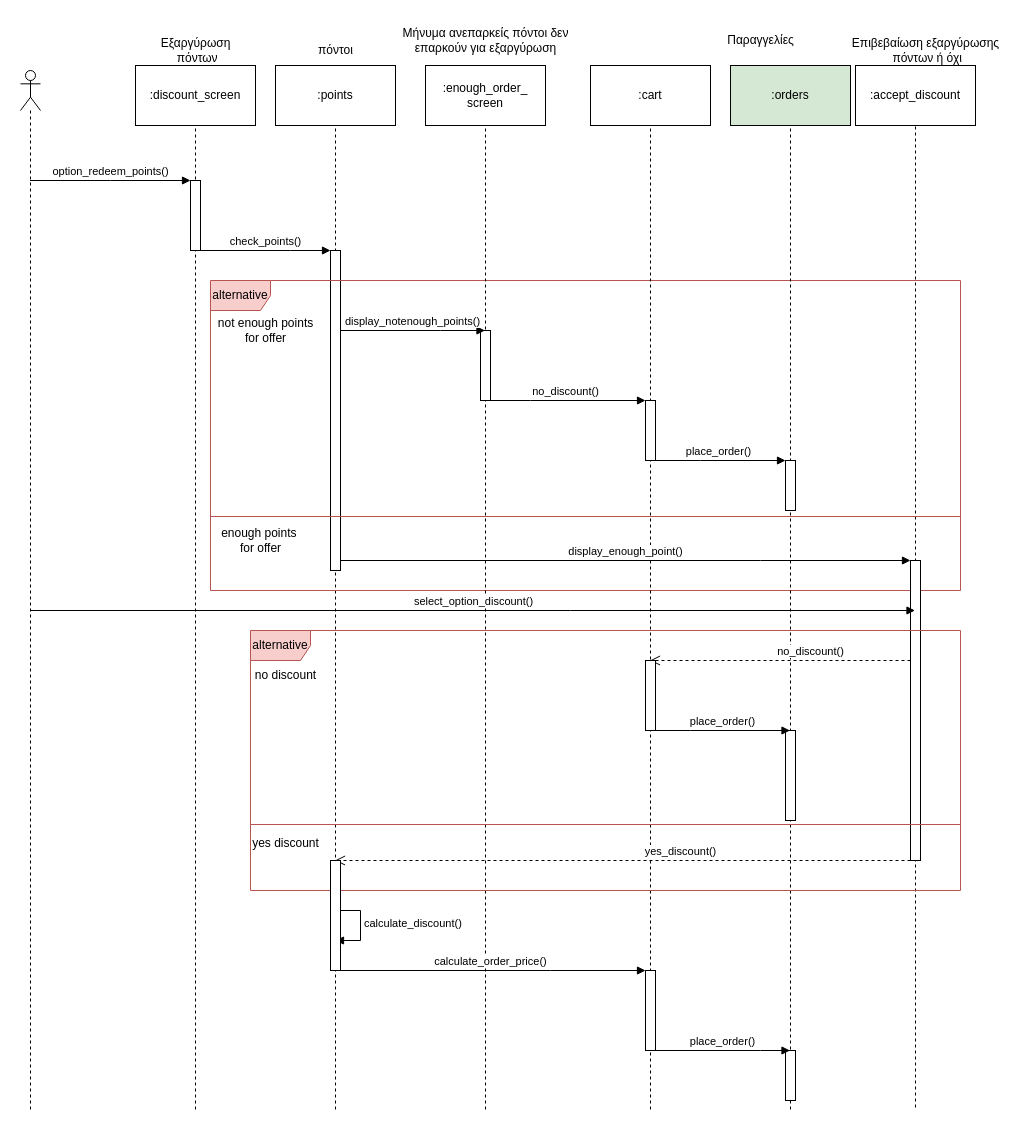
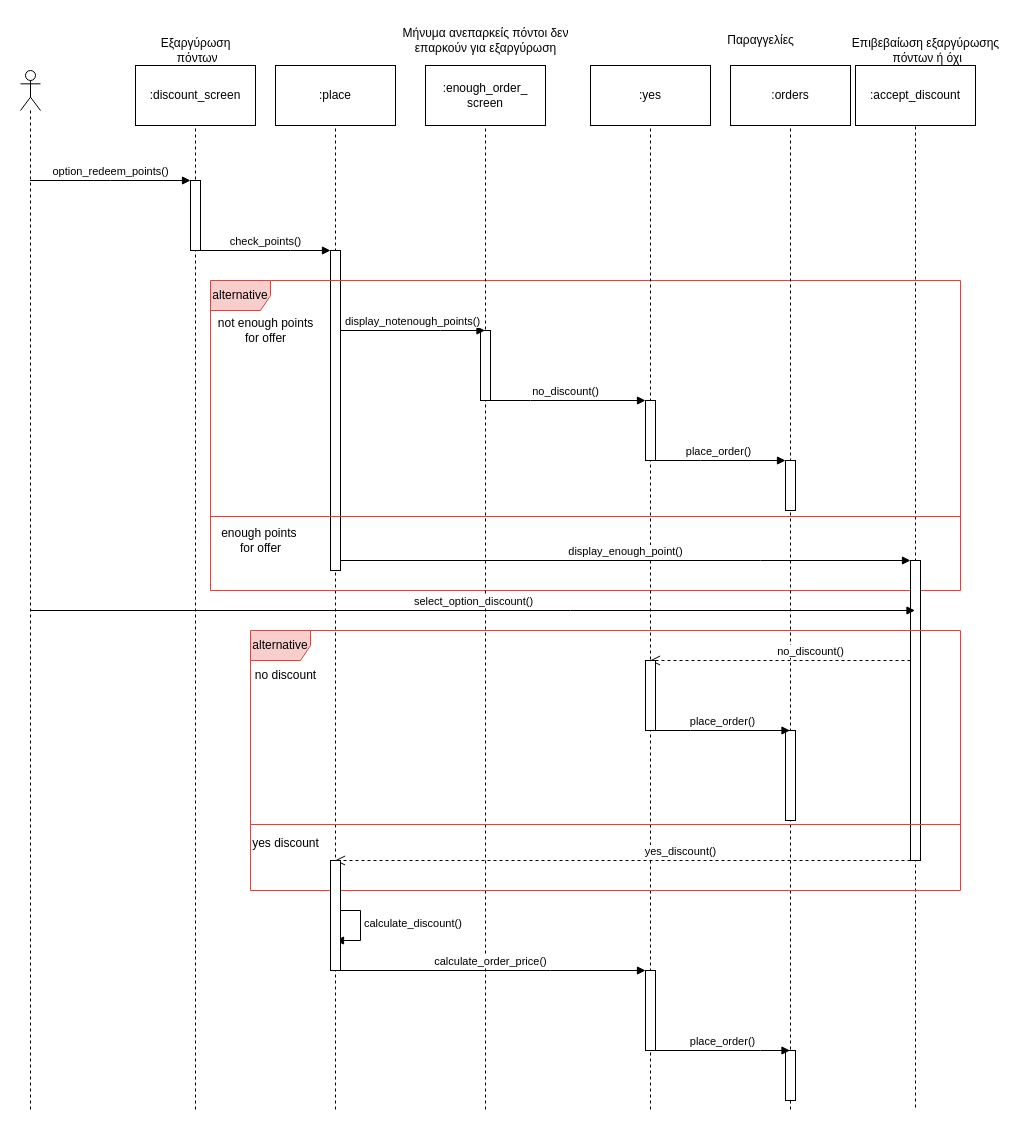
  <mxCell id="0" />
  <mxCell id="1" parent="0" />
  <mxCell id="2" value="" style="shape=umlLifeline;perimeter=lifelinePerimeter;whiteSpace=wrap;html=1;container=1;dropTarget=0;collapsible=0;recursiveResize=0;outlineConnect=0;portConstraint=eastwest;newEdgeStyle={&quot;edgeStyle&quot;:&quot;elbowEdgeStyle&quot;,&quot;elbow&quot;:&quot;vertical&quot;,&quot;curved&quot;:0,&quot;rounded&quot;:0};participant=umlActor;" parent="1" vertex="1"><mxGeometry x="20" y="70" width="20" height="1040" as="geometry" /></mxCell>
  <mxCell id="3" value="" style="shape=umlLifeline;perimeter=lifelinePerimeter;whiteSpace=wrap;html=1;container=1;dropTarget=0;collapsible=0;recursiveResize=0;outlineConnect=0;portConstraint=eastwest;newEdgeStyle={&quot;edgeStyle&quot;:&quot;elbowEdgeStyle&quot;,&quot;elbow&quot;:&quot;vertical&quot;,&quot;curved&quot;:0,&quot;rounded&quot;:0};participant=umlBoundary;" parent="1" vertex="1"><mxGeometry x="170" y="70" width="50" height="1040" as="geometry" /></mxCell>
  <mxCell id="4" value="" style="html=1;points=[];perimeter=orthogonalPerimeter;outlineConnect=0;targetShapes=umlLifeline;portConstraint=eastwest;newEdgeStyle={&quot;edgeStyle&quot;:&quot;elbowEdgeStyle&quot;,&quot;elbow&quot;:&quot;vertical&quot;,&quot;curved&quot;:0,&quot;rounded&quot;:0};" parent="3" vertex="1"><mxGeometry x="20" y="110" width="10" height="70" as="geometry" /></mxCell>
  <mxCell id="5" value="Εξαργύρωση&lt;br&gt;&amp;nbsp;πόντων" style="text;html=1;align=center;verticalAlign=middle;resizable=0;points=[];autosize=1;strokeColor=none;fillColor=none;" parent="1" vertex="1"><mxGeometry x="150" width="90" height="40" as="geometry" y="30" /></mxCell>
  <mxCell id="6" value="" style="shape=umlLifeline;perimeter=lifelinePerimeter;whiteSpace=wrap;html=1;container=1;dropTarget=0;collapsible=0;recursiveResize=0;outlineConnect=0;portConstraint=eastwest;newEdgeStyle={&quot;edgeStyle&quot;:&quot;elbowEdgeStyle&quot;,&quot;elbow&quot;:&quot;vertical&quot;,&quot;curved&quot;:0,&quot;rounded&quot;:0};participant=umlEntity;" parent="1" vertex="1"><mxGeometry x="315" y="70" width="40" height="1040" as="geometry" /></mxCell>
  <mxCell id="7" value="" style="html=1;points=[];perimeter=orthogonalPerimeter;outlineConnect=0;targetShapes=umlLifeline;portConstraint=eastwest;newEdgeStyle={&quot;edgeStyle&quot;:&quot;elbowEdgeStyle&quot;,&quot;elbow&quot;:&quot;vertical&quot;,&quot;curved&quot;:0,&quot;rounded&quot;:0};" parent="6" vertex="1"><mxGeometry x="15" y="180" width="10" height="320" as="geometry" /></mxCell>
- <mxCell id="8" value="πόντοι" style="text;html=1;align=center;verticalAlign=middle;resizable=0;points=[];autosize=1;strokeColor=none;fillColor=none;" parent="1" vertex="1"><mxGeometry x="305" y="35" width="60" height="30" as="geometry" /></mxCell>
  <mxCell id="9" value="alternative" style="shape=umlFrame;whiteSpace=wrap;html=1;pointerEvents=0;fillColor=#f8cecc;strokeColor=#b85450;" parent="1" vertex="1"><mxGeometry x="210" y="280" width="750" height="310" as="geometry" /></mxCell>
  <mxCell id="10" value="not enough points&lt;br&gt;for offer" style="text;html=1;align=center;verticalAlign=middle;resizable=0;points=[];autosize=1;strokeColor=none;fillColor=none;" parent="1" vertex="1"><mxGeometry x="205" y="310" width="120" height="40" as="geometry" /></mxCell>
  <mxCell id="11" value="" style="shape=umlLifeline;perimeter=lifelinePerimeter;whiteSpace=wrap;html=1;container=1;dropTarget=0;collapsible=0;recursiveResize=0;outlineConnect=0;portConstraint=eastwest;newEdgeStyle={&quot;edgeStyle&quot;:&quot;elbowEdgeStyle&quot;,&quot;elbow&quot;:&quot;vertical&quot;,&quot;curved&quot;:0,&quot;rounded&quot;:0};participant=umlBoundary;" parent="1" vertex="1"><mxGeometry x="460" y="70" width="50" height="1040" as="geometry" /></mxCell>
  <mxCell id="12" value="" style="html=1;points=[];perimeter=orthogonalPerimeter;outlineConnect=0;targetShapes=umlLifeline;portConstraint=eastwest;newEdgeStyle={&quot;edgeStyle&quot;:&quot;elbowEdgeStyle&quot;,&quot;elbow&quot;:&quot;vertical&quot;,&quot;curved&quot;:0,&quot;rounded&quot;:0};" parent="11" vertex="1"><mxGeometry x="20" y="260" width="10" height="70" as="geometry" /></mxCell>
  <mxCell id="13" value="Mήνυμα ανεπαρκείς πόντοι δεν &lt;br&gt;επαρκούν για εξαργύρωση" style="text;html=1;align=center;verticalAlign=middle;resizable=0;points=[];autosize=1;strokeColor=none;fillColor=none;" parent="1" vertex="1"><mxGeometry x="390" y="20" width="190" height="40" as="geometry" /></mxCell>
  <mxCell id="14" value="" style="shape=umlLifeline;perimeter=lifelinePerimeter;whiteSpace=wrap;html=1;container=1;dropTarget=0;collapsible=0;recursiveResize=0;outlineConnect=0;portConstraint=eastwest;newEdgeStyle={&quot;edgeStyle&quot;:&quot;elbowEdgeStyle&quot;,&quot;elbow&quot;:&quot;vertical&quot;,&quot;curved&quot;:0,&quot;rounded&quot;:0};participant=umlEntity;" parent="1" vertex="1"><mxGeometry x="630" y="70" width="40" height="1040" as="geometry" /></mxCell>
  <mxCell id="15" value="" style="html=1;points=[];perimeter=orthogonalPerimeter;outlineConnect=0;targetShapes=umlLifeline;portConstraint=eastwest;newEdgeStyle={&quot;edgeStyle&quot;:&quot;elbowEdgeStyle&quot;,&quot;elbow&quot;:&quot;vertical&quot;,&quot;curved&quot;:0,&quot;rounded&quot;:0};" parent="14" vertex="1"><mxGeometry x="15" y="330" width="10" height="60" as="geometry" /></mxCell>
  <mxCell id="16" value="" style="html=1;points=[];perimeter=orthogonalPerimeter;outlineConnect=0;targetShapes=umlLifeline;portConstraint=eastwest;newEdgeStyle={&quot;edgeStyle&quot;:&quot;elbowEdgeStyle&quot;,&quot;elbow&quot;:&quot;vertical&quot;,&quot;curved&quot;:0,&quot;rounded&quot;:0};" parent="14" vertex="1"><mxGeometry x="15" y="900" width="10" height="80" as="geometry" /></mxCell>
  <mxCell id="17" value="Παραγγελίες" style="text;html=1;align=center;verticalAlign=middle;resizable=0;points=[];autosize=1;strokeColor=none;fillColor=none;" parent="1" vertex="1"><mxGeometry x="715" y="25" width="90" height="30" as="geometry" /></mxCell>
  <mxCell id="18" value="" style="shape=umlLifeline;perimeter=lifelinePerimeter;whiteSpace=wrap;html=1;container=1;dropTarget=0;collapsible=0;recursiveResize=0;outlineConnect=0;portConstraint=eastwest;newEdgeStyle={&quot;edgeStyle&quot;:&quot;elbowEdgeStyle&quot;,&quot;elbow&quot;:&quot;vertical&quot;,&quot;curved&quot;:0,&quot;rounded&quot;:0};participant=umlEntity;" parent="1" vertex="1"><mxGeometry x="770" y="70" width="40" height="1040" as="geometry" /></mxCell>
  <mxCell id="19" value="" style="html=1;points=[];perimeter=orthogonalPerimeter;outlineConnect=0;targetShapes=umlLifeline;portConstraint=eastwest;newEdgeStyle={&quot;edgeStyle&quot;:&quot;elbowEdgeStyle&quot;,&quot;elbow&quot;:&quot;vertical&quot;,&quot;curved&quot;:0,&quot;rounded&quot;:0};" parent="18" vertex="1"><mxGeometry x="15" y="390" width="10" height="50" as="geometry" /></mxCell>
  <mxCell id="20" value="" style="html=1;points=[];perimeter=orthogonalPerimeter;outlineConnect=0;targetShapes=umlLifeline;portConstraint=eastwest;newEdgeStyle={&quot;edgeStyle&quot;:&quot;elbowEdgeStyle&quot;,&quot;elbow&quot;:&quot;vertical&quot;,&quot;curved&quot;:0,&quot;rounded&quot;:0};" parent="18" vertex="1"><mxGeometry x="15" y="660" width="10" height="90" as="geometry" /></mxCell>
  <mxCell id="21" value="" style="html=1;points=[];perimeter=orthogonalPerimeter;outlineConnect=0;targetShapes=umlLifeline;portConstraint=eastwest;newEdgeStyle={&quot;edgeStyle&quot;:&quot;elbowEdgeStyle&quot;,&quot;elbow&quot;:&quot;vertical&quot;,&quot;curved&quot;:0,&quot;rounded&quot;:0};" parent="18" vertex="1"><mxGeometry x="15" y="980" width="10" height="50" as="geometry" /></mxCell>
  <mxCell id="22" value="enough points&amp;nbsp;&lt;br&gt;for offer" style="text;html=1;align=center;verticalAlign=middle;resizable=0;points=[];autosize=1;strokeColor=none;fillColor=none;" parent="1" vertex="1"><mxGeometry x="210" y="520" width="100" height="40" as="geometry" /></mxCell>
  <mxCell id="23" value="" style="shape=umlLifeline;perimeter=lifelinePerimeter;whiteSpace=wrap;html=1;container=1;dropTarget=0;collapsible=0;recursiveResize=0;outlineConnect=0;portConstraint=eastwest;newEdgeStyle={&quot;edgeStyle&quot;:&quot;elbowEdgeStyle&quot;,&quot;elbow&quot;:&quot;vertical&quot;,&quot;curved&quot;:0,&quot;rounded&quot;:0};participant=umlBoundary;" parent="1" vertex="1"><mxGeometry x="890" y="80" width="50" height="1030" as="geometry" /></mxCell>
  <mxCell id="24" value="" style="html=1;points=[];perimeter=orthogonalPerimeter;outlineConnect=0;targetShapes=umlLifeline;portConstraint=eastwest;newEdgeStyle={&quot;edgeStyle&quot;:&quot;elbowEdgeStyle&quot;,&quot;elbow&quot;:&quot;vertical&quot;,&quot;curved&quot;:0,&quot;rounded&quot;:0};" parent="23" vertex="1"><mxGeometry x="20" y="480" width="10" height="300" as="geometry" /></mxCell>
  <mxCell id="25" value="Επιβεβαίωση εξαργύρωσης&lt;br&gt;&amp;nbsp;πόντων ή όχι" style="text;html=1;align=center;verticalAlign=middle;resizable=0;points=[];autosize=1;strokeColor=none;fillColor=none;" parent="1" vertex="1"><mxGeometry x="840" width="170" height="40" as="geometry" y="30" /></mxCell>
  <mxCell id="26" value="alternative" style="shape=umlFrame;whiteSpace=wrap;html=1;pointerEvents=0;fillColor=#f8cecc;strokeColor=#b85450;" parent="1" vertex="1"><mxGeometry x="250" y="630" width="710" height="260" as="geometry" /></mxCell>
  <mxCell id="27" value="no discount" style="text;html=1;align=center;verticalAlign=middle;resizable=0;points=[];autosize=1;strokeColor=none;fillColor=none;" parent="1" vertex="1"><mxGeometry x="245" y="660" width="80" height="30" as="geometry" /></mxCell>
  <mxCell id="28" value="no_discount()" style="html=1;verticalAlign=bottom;endArrow=open;dashed=1;endSize=8;edgeStyle=elbowEdgeStyle;elbow=vertical;curved=0;rounded=0;" parent="1" source="24" target="14" edge="1"><mxGeometry x="-0.232" relative="1" as="geometry"><mxPoint x="880" y="660" as="sourcePoint" /><mxPoint x="800" y="660" as="targetPoint" /><Array as="points"><mxPoint x="880" y="660" /><mxPoint x="690" y="670" /></Array><mxPoint as="offset" /></mxGeometry></mxCell>
  <mxCell id="29" value="" style="html=1;points=[];perimeter=orthogonalPerimeter;outlineConnect=0;targetShapes=umlLifeline;portConstraint=eastwest;newEdgeStyle={&quot;edgeStyle&quot;:&quot;elbowEdgeStyle&quot;,&quot;elbow&quot;:&quot;vertical&quot;,&quot;curved&quot;:0,&quot;rounded&quot;:0};" parent="1" vertex="1"><mxGeometry x="645" y="660" width="10" height="70" as="geometry" /></mxCell>
  <mxCell id="30" value="yes discount" style="text;html=1;align=center;verticalAlign=middle;resizable=0;points=[];autosize=1;strokeColor=none;fillColor=none;" parent="1" vertex="1"><mxGeometry x="240" y="828" width="90" height="30" as="geometry" /></mxCell>
  <mxCell id="31" value="yes_discount()" style="html=1;verticalAlign=bottom;endArrow=open;dashed=1;endSize=8;edgeStyle=elbowEdgeStyle;elbow=vertical;curved=0;rounded=0;" parent="1" source="24" target="6" edge="1"><mxGeometry x="-0.201" relative="1" as="geometry"><mxPoint x="900" y="858" as="sourcePoint" /><mxPoint x="820" y="858" as="targetPoint" /><Array as="points"><mxPoint x="880" y="860" /><mxPoint x="370" y="800" /></Array><mxPoint as="offset" /></mxGeometry></mxCell>
  <mxCell id="32" value="calculate_discount()" style="html=1;align=left;spacingLeft=2;endArrow=block;rounded=0;edgeStyle=orthogonalEdgeStyle;curved=0;rounded=0;" parent="1" edge="1"><mxGeometry x="0.012" relative="1" as="geometry"><mxPoint x="330" y="910" as="sourcePoint" /><Array as="points"><mxPoint x="360" y="940" /></Array><mxPoint x="335" y="940" as="targetPoint" /><mxPoint as="offset" /></mxGeometry></mxCell>
  <mxCell id="33" value="" style="html=1;points=[];perimeter=orthogonalPerimeter;outlineConnect=0;targetShapes=umlLifeline;portConstraint=eastwest;newEdgeStyle={&quot;edgeStyle&quot;:&quot;elbowEdgeStyle&quot;,&quot;elbow&quot;:&quot;vertical&quot;,&quot;curved&quot;:0,&quot;rounded&quot;:0};" parent="1" vertex="1"><mxGeometry x="330" y="860" width="10" height="110" as="geometry" /></mxCell>
- <mxCell id="34" value=":points" style="whiteSpace=wrap;html=1;" parent="1" vertex="1"><mxGeometry x="275" y="65" width="120" height="60" as="geometry" /></mxCell>
+ <mxCell id="34" value=":place" style="whiteSpace=wrap;html=1;" parent="1" vertex="1"><mxGeometry x="275" y="65" width="120" height="60" as="geometry" /></mxCell>
  <mxCell id="35" value=":enough_order_&lt;br&gt;screen" style="whiteSpace=wrap;html=1;" parent="1" vertex="1"><mxGeometry x="425" y="65" width="120" height="60" as="geometry" /></mxCell>
- <mxCell id="36" value=":cart" style="whiteSpace=wrap;html=1;" parent="1" vertex="1"><mxGeometry x="590" y="65" width="120" height="60" as="geometry" /></mxCell>
- <mxCell id="37" value=":orders" style="whiteSpace=wrap;html=1;fillColor=#d5e8d4;" parent="1" vertex="1"><mxGeometry x="730" y="65" width="120" height="60" as="geometry" /></mxCell>
+ <mxCell id="36" value=":yes" style="whiteSpace=wrap;html=1;" parent="1" vertex="1"><mxGeometry x="590" y="65" width="120" height="60" as="geometry" /></mxCell>
+ <mxCell id="37" value=":orders" style="whiteSpace=wrap;html=1;" parent="1" vertex="1"><mxGeometry x="730" y="65" width="120" height="60" as="geometry" /></mxCell>
  <mxCell id="38" value=":accept_discount" style="whiteSpace=wrap;html=1;" parent="1" vertex="1"><mxGeometry x="855" y="65" width="120" height="60" as="geometry" /></mxCell>
  <mxCell id="39" value=":discount_screen" style="whiteSpace=wrap;html=1;" parent="1" vertex="1"><mxGeometry x="135" y="65" width="120" height="60" as="geometry" /></mxCell>
  <mxCell id="40" value="option_redeem_points()" style="html=1;verticalAlign=bottom;endArrow=block;edgeStyle=elbowEdgeStyle;elbow=vertical;curved=0;rounded=0;" parent="1" source="2" target="4" edge="1"><mxGeometry width="80" relative="1" as="geometry"><mxPoint x="70" y="180" as="sourcePoint" /><mxPoint x="150" y="180" as="targetPoint" /><Array as="points"><mxPoint x="110" y="180" /></Array><mxPoint as="offset" /></mxGeometry></mxCell>
  <mxCell id="41" value="check_points()" style="html=1;verticalAlign=bottom;endArrow=block;edgeStyle=elbowEdgeStyle;elbow=vertical;curved=0;rounded=0;" parent="1" source="4" target="7" edge="1"><mxGeometry width="80" relative="1" as="geometry"><mxPoint x="225" y="250" as="sourcePoint" /><mxPoint x="305" y="250" as="targetPoint" /><Array as="points"><mxPoint x="290" y="250" /></Array></mxGeometry></mxCell>
  <mxCell id="42" value="display_notenough_points()" style="html=1;verticalAlign=bottom;endArrow=block;edgeStyle=elbowEdgeStyle;elbow=vertical;curved=0;rounded=0;" parent="1" source="7" target="11" edge="1"><mxGeometry width="80" relative="1" as="geometry"><mxPoint x="380" y="329.5" as="sourcePoint" /><mxPoint x="460" y="329.5" as="targetPoint" /><Array as="points"><mxPoint x="440" y="330" /><mxPoint x="460" y="340" /><mxPoint x="310" y="330" /></Array></mxGeometry></mxCell>
  <mxCell id="43" value="no_discount()" style="html=1;verticalAlign=bottom;endArrow=block;edgeStyle=elbowEdgeStyle;elbow=vertical;curved=0;rounded=0;" parent="1" source="11" target="15" edge="1"><mxGeometry width="80" relative="1" as="geometry"><mxPoint x="530" y="404.5" as="sourcePoint" /><mxPoint x="610" y="404.5" as="targetPoint" /><Array as="points"><mxPoint x="530" y="400" /><mxPoint x="490" y="400" /></Array></mxGeometry></mxCell>
  <mxCell id="44" value="place_order()" style="html=1;verticalAlign=bottom;endArrow=block;edgeStyle=elbowEdgeStyle;elbow=vertical;curved=0;rounded=0;" parent="1" source="14" target="19" edge="1"><mxGeometry width="80" relative="1" as="geometry"><mxPoint x="680" y="460" as="sourcePoint" /><mxPoint x="760" y="460" as="targetPoint" /><Array as="points"><mxPoint x="700" y="460" /></Array><mxPoint as="offset" /></mxGeometry></mxCell>
  <mxCell id="45" value="display_enough_point()" style="html=1;verticalAlign=bottom;endArrow=block;edgeStyle=elbowEdgeStyle;elbow=vertical;curved=0;rounded=0;" parent="1" source="7" target="24" edge="1"><mxGeometry width="80" relative="1" as="geometry"><mxPoint x="550" y="570" as="sourcePoint" /><mxPoint x="630" y="570" as="targetPoint" /><Array as="points"><mxPoint x="760" y="560" /><mxPoint x="640" y="570" /></Array></mxGeometry></mxCell>
  <mxCell id="46" value="select_option_discount()" style="html=1;verticalAlign=bottom;endArrow=block;edgeStyle=elbowEdgeStyle;elbow=vertical;curved=0;rounded=0;" parent="1" source="2" target="23" edge="1"><mxGeometry width="80" relative="1" as="geometry"><mxPoint x="420" y="520" as="sourcePoint" /><mxPoint x="500" y="520" as="targetPoint" /><Array as="points"><mxPoint x="570" y="610" /></Array></mxGeometry></mxCell>
  <mxCell id="47" value="place_order()" style="html=1;verticalAlign=bottom;endArrow=block;edgeStyle=elbowEdgeStyle;elbow=vertical;curved=0;rounded=0;" parent="1" source="29" target="18" edge="1"><mxGeometry width="80" relative="1" as="geometry"><mxPoint x="680" y="730" as="sourcePoint" /><mxPoint x="760" y="730" as="targetPoint" /><Array as="points"><mxPoint x="690" y="730" /></Array></mxGeometry></mxCell>
  <mxCell id="48" value="calculate_order_price()" style="html=1;verticalAlign=bottom;endArrow=block;edgeStyle=elbowEdgeStyle;elbow=vertical;curved=0;rounded=0;" parent="1" source="6" target="16" edge="1"><mxGeometry width="80" relative="1" as="geometry"><mxPoint x="510" y="1010" as="sourcePoint" /><mxPoint x="590" y="1010" as="targetPoint" /><Array as="points"><mxPoint x="550" y="970" /></Array></mxGeometry></mxCell>
  <mxCell id="49" value="place_order()" style="html=1;verticalAlign=bottom;endArrow=block;edgeStyle=elbowEdgeStyle;elbow=vertical;curved=0;rounded=0;" parent="1" source="16" target="18" edge="1"><mxGeometry width="80" relative="1" as="geometry"><mxPoint x="670" y="1050" as="sourcePoint" /><mxPoint x="750" y="1050" as="targetPoint" /><Array as="points"><mxPoint x="760" y="1050" /></Array><mxPoint as="offset" /></mxGeometry></mxCell>
  <mxCell id="50" value="" style="line;strokeWidth=1;fillColor=#f8cecc;align=left;verticalAlign=middle;spacingTop=-1;spacingLeft=3;spacingRight=3;rotatable=0;labelPosition=right;points=[];portConstraint=eastwest;strokeColor=#b85450;" parent="1" vertex="1"><mxGeometry x="210" y="512" width="750" height="8" as="geometry" /></mxCell>
  <mxCell id="51" value="" style="line;strokeWidth=1;fillColor=#f8cecc;align=left;verticalAlign=middle;spacingTop=-1;spacingLeft=3;spacingRight=3;rotatable=0;labelPosition=right;points=[];portConstraint=eastwest;strokeColor=#b85450;" parent="1" vertex="1"><mxGeometry x="250" y="820" width="710" height="8" as="geometry" /></mxCell>
